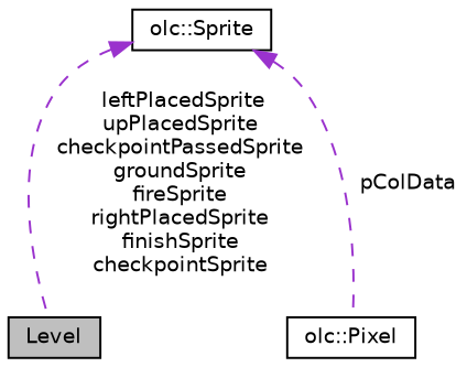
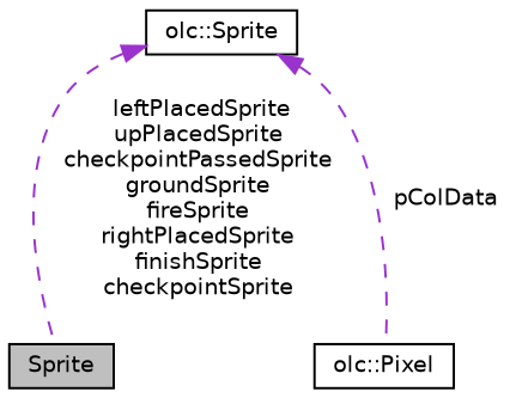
  digraph {
    node [color=black fillcolor=white fontname=Helvetica fontsize=10 shape=record style=filled]
    edge [color=darkorchid3 dir=back fontname=Helvetica fontsize=10 labelfontname=Helvetica labelfontsize=10 style=dashed]
-   n1 [fillcolor=grey75 fontcolor=black height=0.2 label=Level width=0.4]
+   n1 [fillcolor=grey75 fontcolor=black height=0.2 label=Sprite width=0.4]
    n2 [height=0.2 label="olc::Sprite" width=0.4]
    n3 [height=0.2 label="olc::Pixel" width=0.4]
    n2 -> n1 [label=" leftPlacedSprite\nupPlacedSprite\ncheckpointPassedSprite\ngroundSprite\nfireSprite\nrightPlacedSprite\nfinishSprite\ncheckpointSprite"]
    n2 -> n3 [label=" pColData"]
  }
